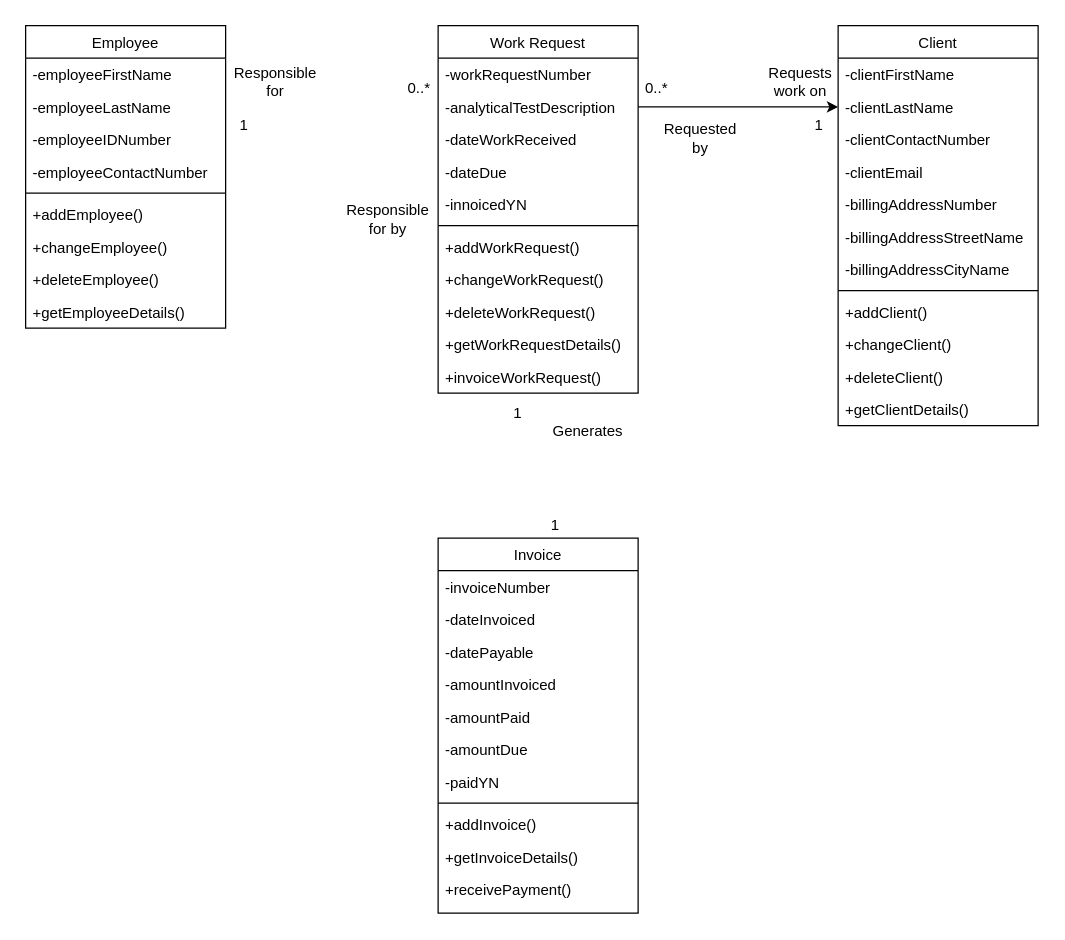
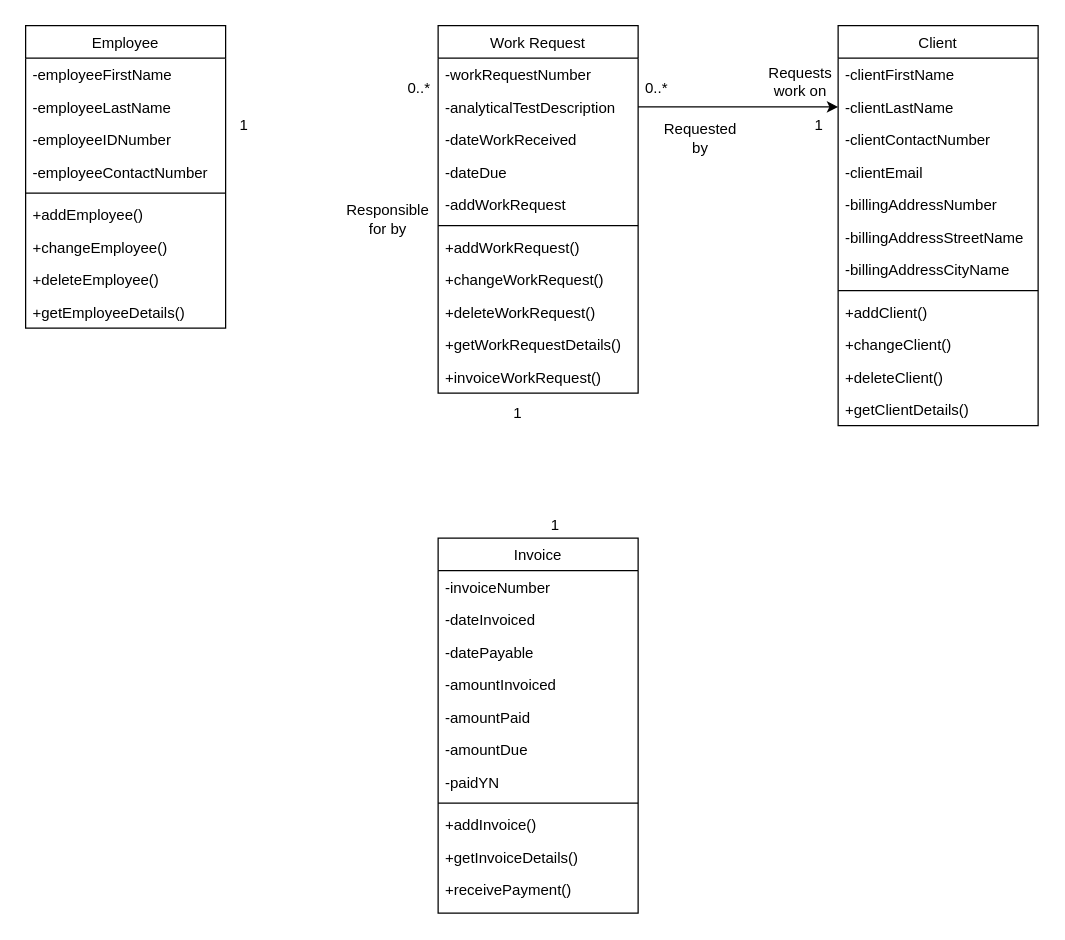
  <mxCell id="0" />
  <mxCell id="1" parent="0" />
  <mxCell id="2" value="Work Request" style="swimlane;fontStyle=0;align=center;verticalAlign=top;childLayout=stackLayout;horizontal=1;startSize=26;horizontalStack=0;resizeParent=1;resizeLast=0;collapsible=1;marginBottom=0;rounded=0;shadow=0;strokeWidth=1;" parent="1" vertex="1"><mxGeometry x="350" y="20" width="160" height="294" as="geometry"><mxRectangle x="550" y="140" width="160" height="26" as="alternateBounds" /></mxGeometry></mxCell>
  <mxCell id="3" value="-workRequestNumber" style="text;align=left;verticalAlign=top;spacingLeft=4;spacingRight=4;overflow=hidden;rotatable=0;points=[[0,0.5],[1,0.5]];portConstraint=eastwest;" parent="2" vertex="1"><mxGeometry y="26" width="160" height="26" as="geometry" /></mxCell>
  <mxCell id="4" value="-analyticalTestDescription" style="text;align=left;verticalAlign=top;spacingLeft=4;spacingRight=4;overflow=hidden;rotatable=0;points=[[0,0.5],[1,0.5]];portConstraint=eastwest;" parent="2" vertex="1"><mxGeometry y="52" width="160" height="26" as="geometry" /></mxCell>
  <mxCell id="5" value="-dateWorkReceived" style="text;align=left;verticalAlign=top;spacingLeft=4;spacingRight=4;overflow=hidden;rotatable=0;points=[[0,0.5],[1,0.5]];portConstraint=eastwest;" parent="2" vertex="1"><mxGeometry y="78" width="160" height="26" as="geometry" /></mxCell>
  <mxCell id="6" value="-dateDue" style="text;align=left;verticalAlign=top;spacingLeft=4;spacingRight=4;overflow=hidden;rotatable=0;points=[[0,0.5],[1,0.5]];portConstraint=eastwest;rounded=0;shadow=0;html=0;" parent="2" vertex="1"><mxGeometry y="104" width="160" height="26" as="geometry" /></mxCell>
- <mxCell id="7" value="-innoicedYN" style="text;align=left;verticalAlign=top;spacingLeft=4;spacingRight=4;overflow=hidden;rotatable=0;points=[[0,0.5],[1,0.5]];portConstraint=eastwest;rounded=0;shadow=0;html=0;" parent="2" vertex="1"><mxGeometry y="130" width="160" height="26" as="geometry" /></mxCell>
+ <mxCell id="7" value="-addWorkRequest" style="text;align=left;verticalAlign=top;spacingLeft=4;spacingRight=4;overflow=hidden;rotatable=0;points=[[0,0.5],[1,0.5]];portConstraint=eastwest;rounded=0;shadow=0;html=0;" parent="2" vertex="1"><mxGeometry y="130" width="160" height="26" as="geometry" /></mxCell>
  <mxCell id="8" value="" style="line;html=1;strokeWidth=1;align=left;verticalAlign=middle;spacingTop=-1;spacingLeft=3;spacingRight=3;rotatable=0;labelPosition=right;points=[];portConstraint=eastwest;" parent="2" vertex="1"><mxGeometry y="156" width="160" height="8" as="geometry" /></mxCell>
  <mxCell id="9" value="+addWorkRequest()" style="text;align=left;verticalAlign=top;spacingLeft=4;spacingRight=4;overflow=hidden;rotatable=0;points=[[0,0.5],[1,0.5]];portConstraint=eastwest;" parent="2" vertex="1"><mxGeometry y="164" width="160" height="26" as="geometry" /></mxCell>
  <mxCell id="10" value="+changeWorkRequest()" style="text;align=left;verticalAlign=top;spacingLeft=4;spacingRight=4;overflow=hidden;rotatable=0;points=[[0,0.5],[1,0.5]];portConstraint=eastwest;" parent="2" vertex="1"><mxGeometry y="190" width="160" height="26" as="geometry" /></mxCell>
  <mxCell id="11" value="+deleteWorkRequest()" style="text;align=left;verticalAlign=top;spacingLeft=4;spacingRight=4;overflow=hidden;rotatable=0;points=[[0,0.5],[1,0.5]];portConstraint=eastwest;" parent="2" vertex="1"><mxGeometry y="216" width="160" height="26" as="geometry" /></mxCell>
  <mxCell id="12" value="+getWorkRequestDetails()" style="text;align=left;verticalAlign=top;spacingLeft=4;spacingRight=4;overflow=hidden;rotatable=0;points=[[0,0.5],[1,0.5]];portConstraint=eastwest;" parent="2" vertex="1"><mxGeometry y="242" width="160" height="26" as="geometry" /></mxCell>
  <mxCell id="13" value="+invoiceWorkRequest()" style="text;align=left;verticalAlign=top;spacingLeft=4;spacingRight=4;overflow=hidden;rotatable=0;points=[[0,0.5],[1,0.5]];portConstraint=eastwest;" parent="2" vertex="1"><mxGeometry y="268" width="160" height="26" as="geometry" /></mxCell>
  <mxCell id="14" value="Employee" style="swimlane;fontStyle=0;align=center;verticalAlign=top;childLayout=stackLayout;horizontal=1;startSize=26;horizontalStack=0;resizeParent=1;resizeLast=0;collapsible=1;marginBottom=0;rounded=0;shadow=0;strokeWidth=1;" parent="1" vertex="1"><mxGeometry x="20" y="20" width="160" height="242" as="geometry"><mxRectangle x="550" y="140" width="160" height="26" as="alternateBounds" /></mxGeometry></mxCell>
  <mxCell id="15" value="-employeeFirstName" style="text;align=left;verticalAlign=top;spacingLeft=4;spacingRight=4;overflow=hidden;rotatable=0;points=[[0,0.5],[1,0.5]];portConstraint=eastwest;" parent="14" vertex="1"><mxGeometry y="26" width="160" height="26" as="geometry" /></mxCell>
  <mxCell id="16" value="-employeeLastName" style="text;align=left;verticalAlign=top;spacingLeft=4;spacingRight=4;overflow=hidden;rotatable=0;points=[[0,0.5],[1,0.5]];portConstraint=eastwest;rounded=0;shadow=0;html=0;" parent="14" vertex="1"><mxGeometry y="52" width="160" height="26" as="geometry" /></mxCell>
  <mxCell id="17" value="-employeeIDNumber" style="text;align=left;verticalAlign=top;spacingLeft=4;spacingRight=4;overflow=hidden;rotatable=0;points=[[0,0.5],[1,0.5]];portConstraint=eastwest;rounded=0;shadow=0;html=0;" parent="14" vertex="1"><mxGeometry y="78" width="160" height="26" as="geometry" /></mxCell>
  <mxCell id="18" value="-employeeContactNumber" style="text;align=left;verticalAlign=top;spacingLeft=4;spacingRight=4;overflow=hidden;rotatable=0;points=[[0,0.5],[1,0.5]];portConstraint=eastwest;rounded=0;shadow=0;html=0;" parent="14" vertex="1"><mxGeometry y="104" width="160" height="26" as="geometry" /></mxCell>
  <mxCell id="19" value="" style="line;html=1;strokeWidth=1;align=left;verticalAlign=middle;spacingTop=-1;spacingLeft=3;spacingRight=3;rotatable=0;labelPosition=right;points=[];portConstraint=eastwest;" parent="14" vertex="1"><mxGeometry y="130" width="160" height="8" as="geometry" /></mxCell>
  <mxCell id="20" value="+addEmployee()" style="text;align=left;verticalAlign=top;spacingLeft=4;spacingRight=4;overflow=hidden;rotatable=0;points=[[0,0.5],[1,0.5]];portConstraint=eastwest;" parent="14" vertex="1"><mxGeometry y="138" width="160" height="26" as="geometry" /></mxCell>
  <mxCell id="21" value="+changeEmployee()" style="text;align=left;verticalAlign=top;spacingLeft=4;spacingRight=4;overflow=hidden;rotatable=0;points=[[0,0.5],[1,0.5]];portConstraint=eastwest;" parent="14" vertex="1"><mxGeometry y="164" width="160" height="26" as="geometry" /></mxCell>
  <mxCell id="22" value="+deleteEmployee()" style="text;align=left;verticalAlign=top;spacingLeft=4;spacingRight=4;overflow=hidden;rotatable=0;points=[[0,0.5],[1,0.5]];portConstraint=eastwest;" parent="14" vertex="1"><mxGeometry y="190" width="160" height="26" as="geometry" /></mxCell>
  <mxCell id="23" value="+getEmployeeDetails()" style="text;align=left;verticalAlign=top;spacingLeft=4;spacingRight=4;overflow=hidden;rotatable=0;points=[[0,0.5],[1,0.5]];portConstraint=eastwest;" parent="14" vertex="1"><mxGeometry y="216" width="160" height="26" as="geometry" /></mxCell>
  <mxCell id="24" value="Client" style="swimlane;fontStyle=0;align=center;verticalAlign=top;childLayout=stackLayout;horizontal=1;startSize=26;horizontalStack=0;resizeParent=1;resizeLast=0;collapsible=1;marginBottom=0;rounded=0;shadow=0;strokeWidth=1;" parent="1" vertex="1"><mxGeometry x="670" y="20" width="160" height="320" as="geometry"><mxRectangle x="550" y="140" width="160" height="26" as="alternateBounds" /></mxGeometry></mxCell>
  <mxCell id="25" value="-clientFirstName" style="text;align=left;verticalAlign=top;spacingLeft=4;spacingRight=4;overflow=hidden;rotatable=0;points=[[0,0.5],[1,0.5]];portConstraint=eastwest;" parent="24" vertex="1"><mxGeometry y="26" width="160" height="26" as="geometry" /></mxCell>
  <mxCell id="26" value="-clientLastName" style="text;align=left;verticalAlign=top;spacingLeft=4;spacingRight=4;overflow=hidden;rotatable=0;points=[[0,0.5],[1,0.5]];portConstraint=eastwest;rounded=0;shadow=0;html=0;" parent="24" vertex="1"><mxGeometry y="52" width="160" height="26" as="geometry" /></mxCell>
  <mxCell id="27" value="-clientContactNumber" style="text;align=left;verticalAlign=top;spacingLeft=4;spacingRight=4;overflow=hidden;rotatable=0;points=[[0,0.5],[1,0.5]];portConstraint=eastwest;rounded=0;shadow=0;html=0;" parent="24" vertex="1"><mxGeometry y="78" width="160" height="26" as="geometry" /></mxCell>
  <mxCell id="28" value="-clientEmail" style="text;align=left;verticalAlign=top;spacingLeft=4;spacingRight=4;overflow=hidden;rotatable=0;points=[[0,0.5],[1,0.5]];portConstraint=eastwest;rounded=0;shadow=0;html=0;" parent="24" vertex="1"><mxGeometry y="104" width="160" height="26" as="geometry" /></mxCell>
  <mxCell id="29" value="-billingAddressNumber" style="text;align=left;verticalAlign=top;spacingLeft=4;spacingRight=4;overflow=hidden;rotatable=0;points=[[0,0.5],[1,0.5]];portConstraint=eastwest;rounded=0;shadow=0;html=0;" parent="24" vertex="1"><mxGeometry y="130" width="160" height="26" as="geometry" /></mxCell>
  <mxCell id="30" value="-billingAddressStreetName" style="text;align=left;verticalAlign=top;spacingLeft=4;spacingRight=4;overflow=hidden;rotatable=0;points=[[0,0.5],[1,0.5]];portConstraint=eastwest;rounded=0;shadow=0;html=0;" parent="24" vertex="1"><mxGeometry y="156" width="160" height="26" as="geometry" /></mxCell>
  <mxCell id="31" value="-billingAddressCityName" style="text;align=left;verticalAlign=top;spacingLeft=4;spacingRight=4;overflow=hidden;rotatable=0;points=[[0,0.5],[1,0.5]];portConstraint=eastwest;rounded=0;shadow=0;html=0;" parent="24" vertex="1"><mxGeometry y="182" width="160" height="26" as="geometry" /></mxCell>
  <mxCell id="32" value="" style="line;html=1;strokeWidth=1;align=left;verticalAlign=middle;spacingTop=-1;spacingLeft=3;spacingRight=3;rotatable=0;labelPosition=right;points=[];portConstraint=eastwest;" parent="24" vertex="1"><mxGeometry y="208" width="160" height="8" as="geometry" /></mxCell>
  <mxCell id="33" value="+addClient()" style="text;align=left;verticalAlign=top;spacingLeft=4;spacingRight=4;overflow=hidden;rotatable=0;points=[[0,0.5],[1,0.5]];portConstraint=eastwest;" parent="24" vertex="1"><mxGeometry y="216" width="160" height="26" as="geometry" /></mxCell>
  <mxCell id="34" value="+changeClient()" style="text;align=left;verticalAlign=top;spacingLeft=4;spacingRight=4;overflow=hidden;rotatable=0;points=[[0,0.5],[1,0.5]];portConstraint=eastwest;" parent="24" vertex="1"><mxGeometry y="242" width="160" height="26" as="geometry" /></mxCell>
  <mxCell id="35" value="+deleteClient()" style="text;align=left;verticalAlign=top;spacingLeft=4;spacingRight=4;overflow=hidden;rotatable=0;points=[[0,0.5],[1,0.5]];portConstraint=eastwest;" parent="24" vertex="1"><mxGeometry y="268" width="160" height="26" as="geometry" /></mxCell>
  <mxCell id="36" value="+getClientDetails()" style="text;align=left;verticalAlign=top;spacingLeft=4;spacingRight=4;overflow=hidden;rotatable=0;points=[[0,0.5],[1,0.5]];portConstraint=eastwest;" parent="24" vertex="1"><mxGeometry y="294" width="160" height="26" as="geometry" /></mxCell>
  <mxCell id="37" value="Invoice" style="swimlane;fontStyle=0;align=center;verticalAlign=top;childLayout=stackLayout;horizontal=1;startSize=26;horizontalStack=0;resizeParent=1;resizeLast=0;collapsible=1;marginBottom=0;rounded=0;shadow=0;strokeWidth=1;" parent="1" vertex="1"><mxGeometry x="350" y="430" width="160" height="300" as="geometry"><mxRectangle x="550" y="140" width="160" height="26" as="alternateBounds" /></mxGeometry></mxCell>
  <mxCell id="38" value="-invoiceNumber" style="text;align=left;verticalAlign=top;spacingLeft=4;spacingRight=4;overflow=hidden;rotatable=0;points=[[0,0.5],[1,0.5]];portConstraint=eastwest;" parent="37" vertex="1"><mxGeometry y="26" width="160" height="26" as="geometry" /></mxCell>
  <mxCell id="39" value="-dateInvoiced" style="text;align=left;verticalAlign=top;spacingLeft=4;spacingRight=4;overflow=hidden;rotatable=0;points=[[0,0.5],[1,0.5]];portConstraint=eastwest;" parent="37" vertex="1"><mxGeometry y="52" width="160" height="26" as="geometry" /></mxCell>
  <mxCell id="40" value="-datePayable" style="text;align=left;verticalAlign=top;spacingLeft=4;spacingRight=4;overflow=hidden;rotatable=0;points=[[0,0.5],[1,0.5]];portConstraint=eastwest;rounded=0;shadow=0;html=0;" parent="37" vertex="1"><mxGeometry y="78" width="160" height="26" as="geometry" /></mxCell>
  <mxCell id="41" value="-amountInvoiced" style="text;align=left;verticalAlign=top;spacingLeft=4;spacingRight=4;overflow=hidden;rotatable=0;points=[[0,0.5],[1,0.5]];portConstraint=eastwest;rounded=0;shadow=0;html=0;" parent="37" vertex="1"><mxGeometry y="104" width="160" height="26" as="geometry" /></mxCell>
  <mxCell id="42" value="-amountPaid" style="text;align=left;verticalAlign=top;spacingLeft=4;spacingRight=4;overflow=hidden;rotatable=0;points=[[0,0.5],[1,0.5]];portConstraint=eastwest;rounded=0;shadow=0;html=0;" parent="37" vertex="1"><mxGeometry y="130" width="160" height="26" as="geometry" /></mxCell>
  <mxCell id="43" value="-amountDue" style="text;align=left;verticalAlign=top;spacingLeft=4;spacingRight=4;overflow=hidden;rotatable=0;points=[[0,0.5],[1,0.5]];portConstraint=eastwest;rounded=0;shadow=0;html=0;" parent="37" vertex="1"><mxGeometry y="156" width="160" height="26" as="geometry" /></mxCell>
  <mxCell id="44" value="-paidYN" style="text;align=left;verticalAlign=top;spacingLeft=4;spacingRight=4;overflow=hidden;rotatable=0;points=[[0,0.5],[1,0.5]];portConstraint=eastwest;rounded=0;shadow=0;html=0;" parent="37" vertex="1"><mxGeometry y="182" width="160" height="26" as="geometry" /></mxCell>
  <mxCell id="45" value="" style="line;html=1;strokeWidth=1;align=left;verticalAlign=middle;spacingTop=-1;spacingLeft=3;spacingRight=3;rotatable=0;labelPosition=right;points=[];portConstraint=eastwest;" parent="37" vertex="1"><mxGeometry y="208" width="160" height="8" as="geometry" /></mxCell>
  <mxCell id="46" value="+addInvoice()" style="text;align=left;verticalAlign=top;spacingLeft=4;spacingRight=4;overflow=hidden;rotatable=0;points=[[0,0.5],[1,0.5]];portConstraint=eastwest;" parent="37" vertex="1"><mxGeometry y="216" width="160" height="26" as="geometry" /></mxCell>
  <mxCell id="47" value="+getInvoiceDetails()" style="text;align=left;verticalAlign=top;spacingLeft=4;spacingRight=4;overflow=hidden;rotatable=0;points=[[0,0.5],[1,0.5]];portConstraint=eastwest;" parent="37" vertex="1"><mxGeometry y="242" width="160" height="26" as="geometry" /></mxCell>
  <mxCell id="48" value="+receivePayment()" style="text;align=left;verticalAlign=top;spacingLeft=4;spacingRight=4;overflow=hidden;rotatable=0;points=[[0,0.5],[1,0.5]];portConstraint=eastwest;" parent="37" vertex="1"><mxGeometry y="268" width="160" height="26" as="geometry" /></mxCell>
  <mxCell id="49" value="0..*" style="text;html=1;strokeColor=none;fillColor=none;align=center;verticalAlign=middle;whiteSpace=wrap;rounded=0;" parent="1" vertex="1"><mxGeometry x="320" y="60" width="30" height="20" as="geometry" /></mxCell>
  <mxCell id="50" value="1" style="text;html=1;strokeColor=none;fillColor=none;align=center;verticalAlign=middle;whiteSpace=wrap;rounded=0;" parent="1" vertex="1"><mxGeometry x="429" y="410" width="30" height="20" as="geometry" /></mxCell>
  <mxCell id="51" value="1" style="text;html=1;strokeColor=none;fillColor=none;align=center;verticalAlign=middle;whiteSpace=wrap;rounded=0;" parent="1" vertex="1"><mxGeometry x="399" y="320" width="30" height="20" as="geometry" /></mxCell>
- <mxCell id="52" value="Responsible for" style="text;html=1;strokeColor=none;fillColor=none;align=center;verticalAlign=middle;whiteSpace=wrap;rounded=0;" parent="1" vertex="1"><mxGeometry x="190" y="50" width="60" height="30" as="geometry" /></mxCell>
  <mxCell id="53" value="Responsible for by" style="text;html=1;strokeColor=none;fillColor=none;align=center;verticalAlign=middle;whiteSpace=wrap;rounded=0;" parent="1" vertex="1"><mxGeometry x="280" y="160" width="60" height="30" as="geometry" /></mxCell>
  <mxCell id="54" value="1" style="text;html=1;strokeColor=none;fillColor=none;align=center;verticalAlign=middle;whiteSpace=wrap;rounded=0;" parent="1" vertex="1"><mxGeometry x="180" y="90" width="30" height="20" as="geometry" /></mxCell>
- <mxCell id="55" value="Generates" style="text;html=1;strokeColor=none;fillColor=none;align=center;verticalAlign=middle;whiteSpace=wrap;rounded=0;" parent="1" vertex="1"><mxGeometry x="440" y="330" width="60" height="30" as="geometry" /></mxCell>
  <mxCell id="56" value="" style="endArrow=classic;html=1;rounded=0;exitX=1;exitY=0.5;exitDx=0;exitDy=0;entryX=0;entryY=0.5;entryDx=0;entryDy=0;" parent="1" source="4" target="26" edge="1"><mxGeometry width="50" height="50" relative="1" as="geometry"><mxPoint x="520" y="80" as="sourcePoint" /><mxPoint x="690" y="80" as="targetPoint" /></mxGeometry></mxCell>
  <mxCell id="57" value="Requested by" style="text;html=1;strokeColor=none;fillColor=none;align=center;verticalAlign=middle;whiteSpace=wrap;rounded=0;" parent="1" vertex="1"><mxGeometry x="530" y="95" width="60" height="30" as="geometry" /></mxCell>
  <mxCell id="58" value="1" style="text;html=1;strokeColor=none;fillColor=none;align=center;verticalAlign=middle;whiteSpace=wrap;rounded=0;" parent="1" vertex="1"><mxGeometry x="640" y="90" width="30" height="20" as="geometry" /></mxCell>
  <mxCell id="59" value="Requests work on" style="text;html=1;strokeColor=none;fillColor=none;align=center;verticalAlign=middle;whiteSpace=wrap;rounded=0;" parent="1" vertex="1"><mxGeometry x="610" y="50" width="60" height="30" as="geometry" /></mxCell>
  <mxCell id="60" value="0..*" style="text;html=1;strokeColor=none;fillColor=none;align=center;verticalAlign=middle;whiteSpace=wrap;rounded=0;" parent="1" vertex="1"><mxGeometry x="510" y="60" width="30" height="20" as="geometry" /></mxCell>
